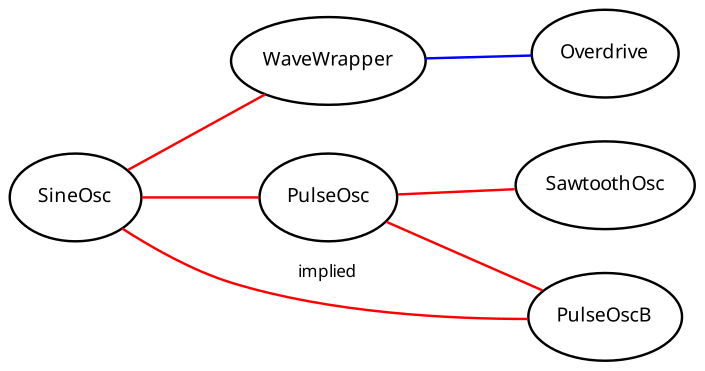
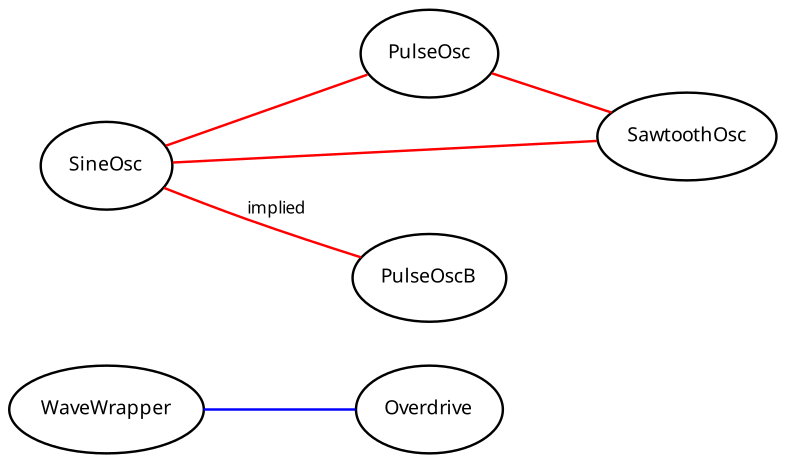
  graph {
    rankdir=LR
    node [fontname=Verdana fontsize=8]
    edge [color=red fontname=Verdana fontsize=7]
    WaveWrapper
    Overdrive
    SineOsc
    PulseOsc
    SawtoothOsc
    PulseOscB
    subgraph sub_1 {
      label=Group3
      WaveWrapper
      Overdrive
    }
    subgraph sub_2 {
      label="Group1/Group2"
      SineOsc
      PulseOsc
      SawtoothOsc
      PulseOscB
    }
    WaveWrapper -- Overdrive [color=blue]
    SineOsc -- PulseOsc
-   SineOsc -- WaveWrapper
+   SineOsc -- SawtoothOsc
    SineOsc -- PulseOscB [label=implied]
    PulseOsc -- SawtoothOsc
-   PulseOsc -- PulseOscB
  }
